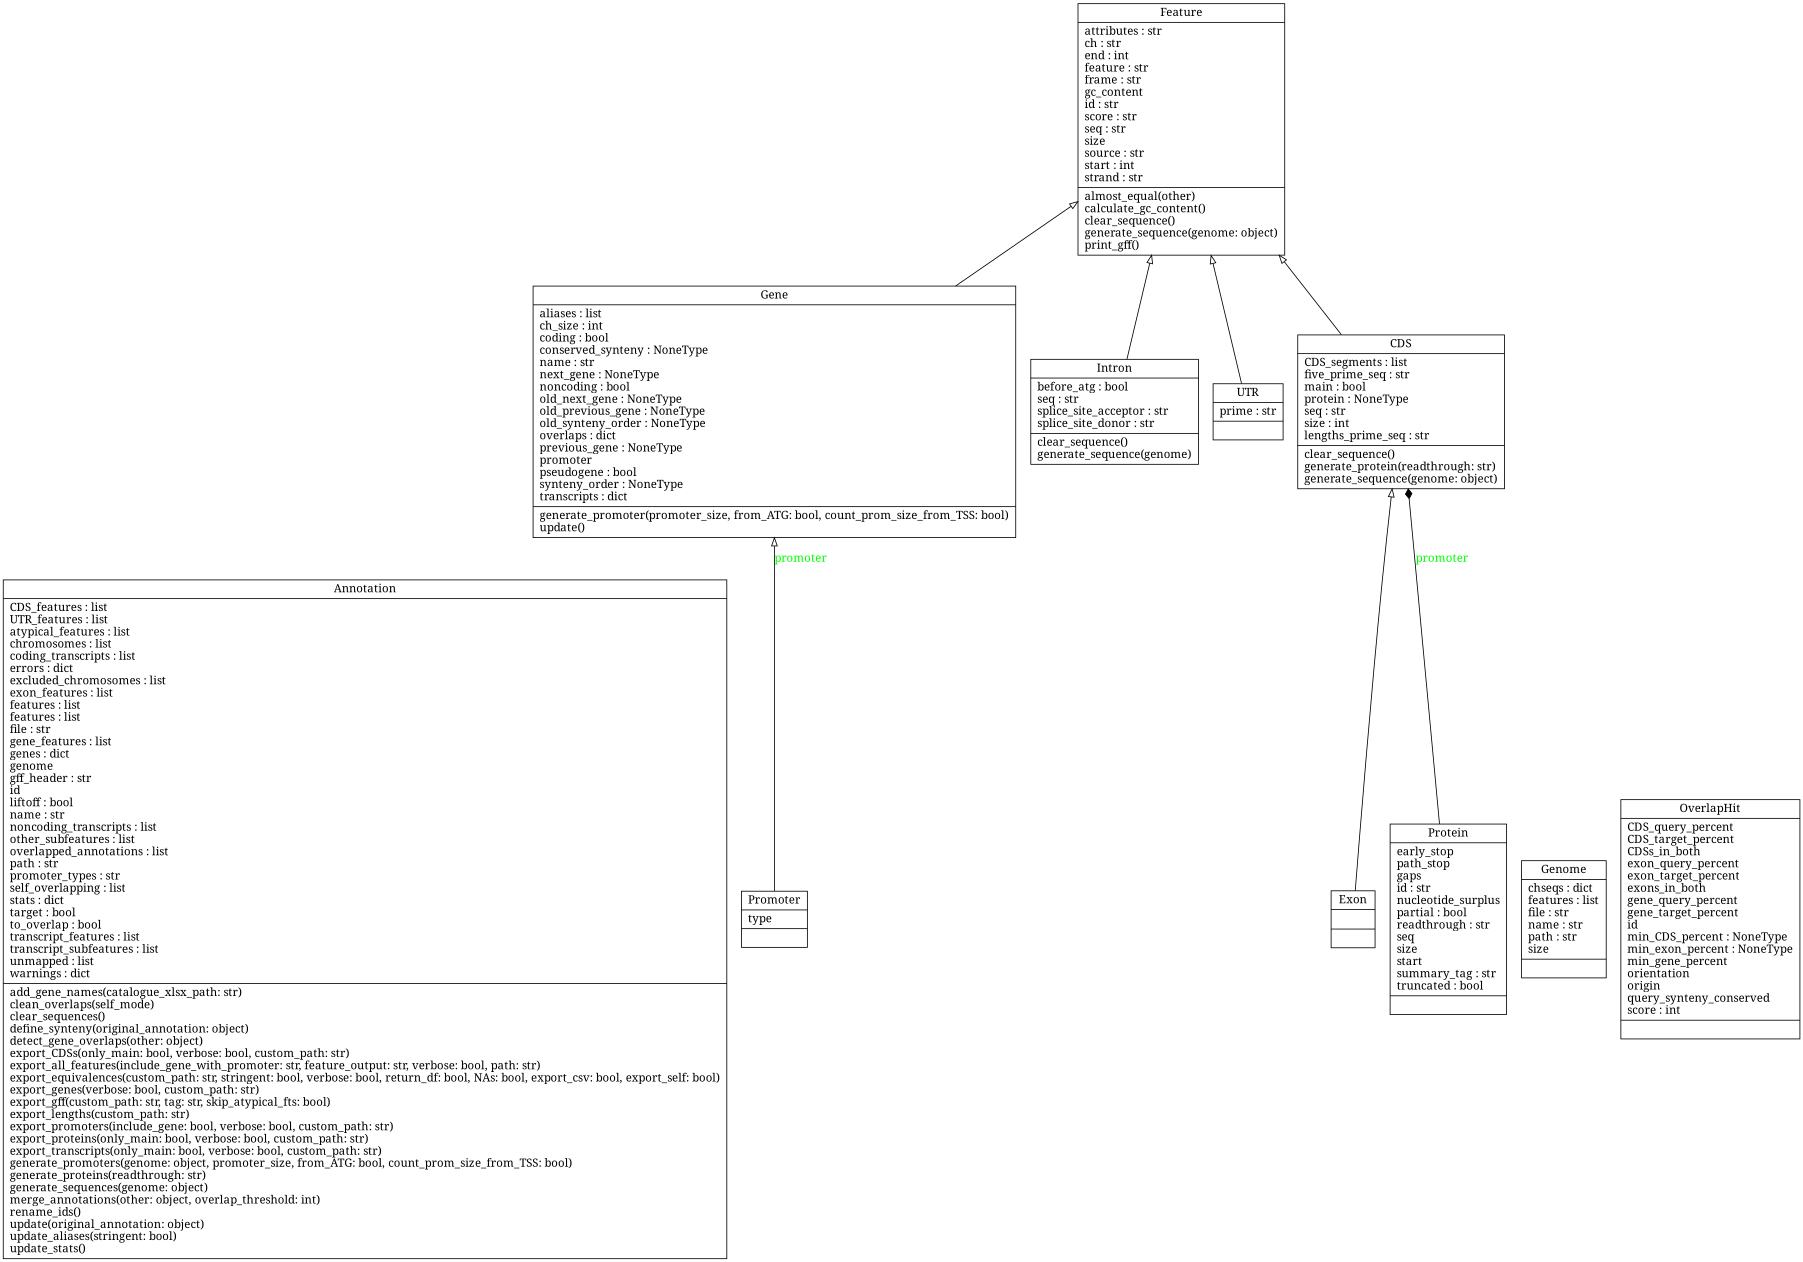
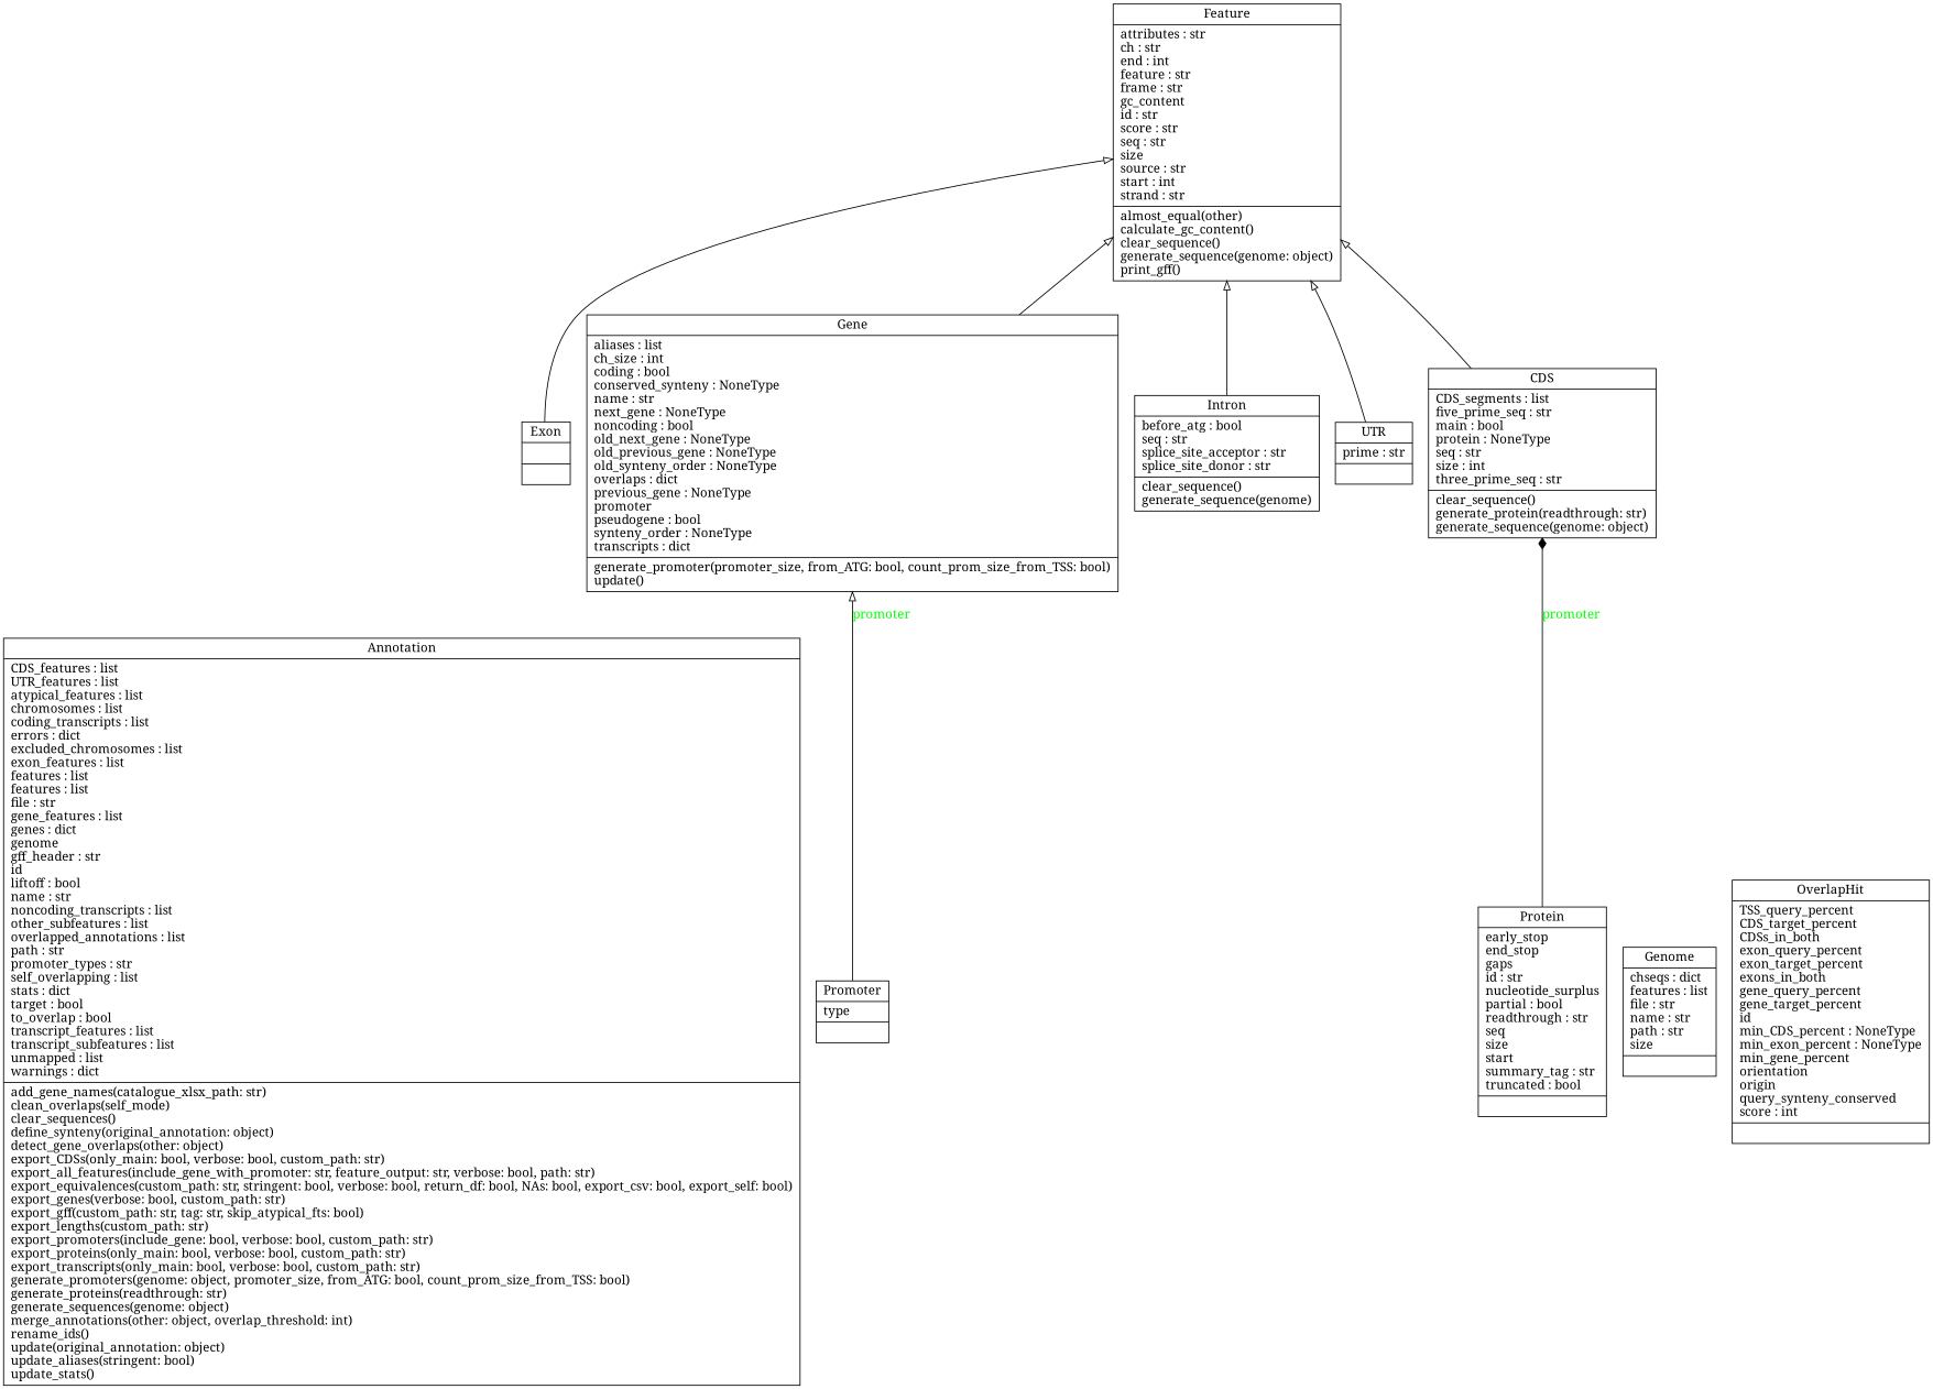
  digraph {
    fontname="Noto Serif"
    rankdir=BT
    node [color=black fontcolor=black fontname="Noto Serif" shape=record style=solid]
    edge [arrowhead=empty arrowtail=none fontname="Noto Serif"]
    n1 [label="{Annotation|CDS_features : list\lUTR_features : list\latypical_features : list\lchromosomes : list\lcoding_transcripts : list\lerrors : dict\lexcluded_chromosomes : list\lexon_features : list\lfeatures : list\lfeatures : list\lfile : str\lgene_features : list\lgenes : dict\lgenome\lgff_header : str\lid\lliftoff : bool\lname : str\lnoncoding_transcripts : list\lother_subfeatures : list\loverlapped_annotations : list\lpath : str\lpromoter_types : str\lself_overlapping : list\lstats : dict\ltarget : bool\lto_overlap : bool\ltranscript_features : list\ltranscript_subfeatures : list\lunmapped : list\lwarnings : dict\l|add_gene_names(catalogue_xlsx_path: str)\lclean_overlaps(self_mode)\lclear_sequences()\ldefine_synteny(original_annotation: object)\ldetect_gene_overlaps(other: object)\lexport_CDSs(only_main: bool, verbose: bool, custom_path: str)\lexport_all_features(include_gene_with_promoter: str, feature_output: str, verbose: bool, path: str)\lexport_equivalences(custom_path: str, stringent: bool, verbose: bool, return_df: bool, NAs: bool, export_csv: bool, export_self: bool)\lexport_genes(verbose: bool, custom_path: str)\lexport_gff(custom_path: str, tag: str, skip_atypical_fts: bool)\lexport_lengths(custom_path: str)\lexport_promoters(include_gene: bool, verbose: bool, custom_path: str)\lexport_proteins(only_main: bool, verbose: bool, custom_path: str)\lexport_transcripts(only_main: bool, verbose: bool, custom_path: str)\lgenerate_promoters(genome: object, promoter_size, from_ATG: bool, count_prom_size_from_TSS: bool)\lgenerate_proteins(readthrough: str)\lgenerate_sequences(genome: object)\lmerge_annotations(other: object, overlap_threshold: int)\lrename_ids()\lupdate(original_annotation: object)\lupdate_aliases(stringent: bool)\lupdate_stats()\l}"]
-   n2 [label="{CDS|CDS_segments : list\lfive_prime_seq : str\lmain : bool\lprotein : NoneType\lseq : str\lsize : int\llengths_prime_seq : str\l|clear_sequence()\lgenerate_protein(readthrough: str)\lgenerate_sequence(genome: object)\l}"]
+   n2 [label="{CDS|CDS_segments : list\lfive_prime_seq : str\lmain : bool\lprotein : NoneType\lseq : str\lsize : int\lthree_prime_seq : str\l|clear_sequence()\lgenerate_protein(readthrough: str)\lgenerate_sequence(genome: object)\l}"]
    n3 [label="{Feature|attributes : str\lch : str\lend : int\lfeature : str\lframe : str\lgc_content\lid : str\lscore : str\lseq : str\lsize\lsource : str\lstart : int\lstrand : str\l|almost_equal(other)\lcalculate_gc_content()\lclear_sequence()\lgenerate_sequence(genome: object)\lprint_gff()\l}"]
    n4 [label="{Exon|\l|}"]
    n5 [label="{Gene|aliases : list\lch_size : int\lcoding : bool\lconserved_synteny : NoneType\lname : str\lnext_gene : NoneType\lnoncoding : bool\lold_next_gene : NoneType\lold_previous_gene : NoneType\lold_synteny_order : NoneType\loverlaps : dict\lprevious_gene : NoneType\lpromoter\lpseudogene : bool\lsynteny_order : NoneType\ltranscripts : dict\l|generate_promoter(promoter_size, from_ATG: bool, count_prom_size_from_TSS: bool)\lupdate()\l}"]
    n6 [label="{Genome|chseqs : dict\lfeatures : list\lfile : str\lname : str\lpath : str\lsize\l|}"]
    n7 [label="{Intron|before_atg : bool\lseq : str\lsplice_site_acceptor : str\lsplice_site_donor : str\l|clear_sequence()\lgenerate_sequence(genome)\l}"]
-   n8 [label="{OverlapHit|CDS_query_percent\lCDS_target_percent\lCDSs_in_both\lexon_query_percent\lexon_target_percent\lexons_in_both\lgene_query_percent\lgene_target_percent\lid\lmin_CDS_percent : NoneType\lmin_exon_percent : NoneType\lmin_gene_percent\lorientation\lorigin\lquery_synteny_conserved\lscore : int\l|}"]
+   n8 [label="{OverlapHit|TSS_query_percent\lCDS_target_percent\lCDSs_in_both\lexon_query_percent\lexon_target_percent\lexons_in_both\lgene_query_percent\lgene_target_percent\lid\lmin_CDS_percent : NoneType\lmin_exon_percent : NoneType\lmin_gene_percent\lorientation\lorigin\lquery_synteny_conserved\lscore : int\l|}"]
    n9 [label="{Promoter|type\l|}"]
-   n10 [label="{Protein|early_stop\lpath_stop\lgaps\lid : str\lnucleotide_surplus\lpartial : bool\lreadthrough : str\lseq\lsize\lstart\lsummary_tag : str\ltruncated : bool\l|}"]
+   n10 [label="{Protein|early_stop\lend_stop\lgaps\lid : str\lnucleotide_surplus\lpartial : bool\lreadthrough : str\lseq\lsize\lstart\lsummary_tag : str\ltruncated : bool\l|}"]
    n11 [label="{UTR|prime : str\l|}"]
    n2 -> n3
-   n4 -> n2
+   n4 -> n3
    n5 -> n3
    n7 -> n3
    n9 -> n5 [fontcolor=green label=promoter style=solid]
    n10 -> n2 [arrowhead=diamond fontcolor=green label=promoter style=solid]
    n11 -> n3
  }
